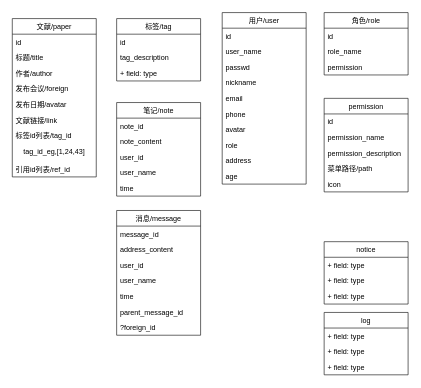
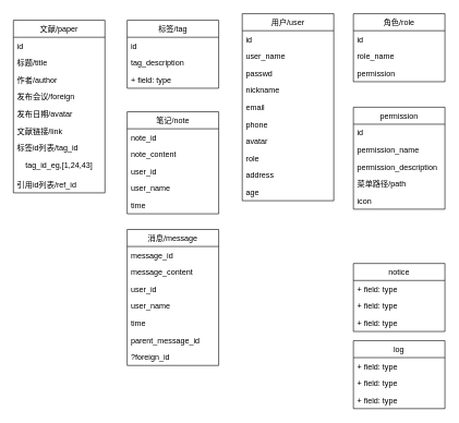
  <mxCell id="0" />
  <mxCell id="1" parent="0" />
  <mxCell id="2" value="文献/paper" style="swimlane;fontStyle=0;childLayout=stackLayout;horizontal=1;startSize=26;fillColor=none;horizontalStack=0;resizeParent=1;resizeParentMax=0;resizeLast=0;collapsible=1;marginBottom=0;" vertex="1" parent="1"><mxGeometry x="20" y="30" width="140" height="264" as="geometry" /></mxCell>
  <mxCell id="3" value="id" style="text;strokeColor=none;fillColor=none;align=left;verticalAlign=top;spacingLeft=4;spacingRight=4;overflow=hidden;rotatable=0;points=[[0,0.5],[1,0.5]];portConstraint=eastwest;" vertex="1" parent="2"><mxGeometry y="26" width="140" height="26" as="geometry" /></mxCell>
  <mxCell id="4" value="标题/title" style="text;strokeColor=none;fillColor=none;align=left;verticalAlign=top;spacingLeft=4;spacingRight=4;overflow=hidden;rotatable=0;points=[[0,0.5],[1,0.5]];portConstraint=eastwest;" vertex="1" parent="2"><mxGeometry y="52" width="140" height="26" as="geometry" /></mxCell>
  <mxCell id="5" value="作者/author" style="text;strokeColor=none;fillColor=none;align=left;verticalAlign=top;spacingLeft=4;spacingRight=4;overflow=hidden;rotatable=0;points=[[0,0.5],[1,0.5]];portConstraint=eastwest;" vertex="1" parent="2"><mxGeometry y="78" width="140" height="26" as="geometry" /></mxCell>
  <mxCell id="6" value="发布会议/foreign" style="text;strokeColor=none;fillColor=none;align=left;verticalAlign=top;spacingLeft=4;spacingRight=4;overflow=hidden;rotatable=0;points=[[0,0.5],[1,0.5]];portConstraint=eastwest;" vertex="1" parent="2"><mxGeometry y="104" width="140" height="26" as="geometry" /></mxCell>
  <mxCell id="7" value="发布日期/avatar" style="text;strokeColor=none;fillColor=none;align=left;verticalAlign=top;spacingLeft=4;spacingRight=4;overflow=hidden;rotatable=0;points=[[0,0.5],[1,0.5]];portConstraint=eastwest;" vertex="1" parent="2"><mxGeometry y="130" width="140" height="26" as="geometry" /></mxCell>
  <mxCell id="8" value="⽂献链接/link" style="text;strokeColor=none;fillColor=none;align=left;verticalAlign=top;spacingLeft=4;spacingRight=4;overflow=hidden;rotatable=0;points=[[0,0.5],[1,0.5]];portConstraint=eastwest;" vertex="1" parent="2"><mxGeometry y="156" width="140" height="26" as="geometry" /></mxCell>
  <mxCell id="9" value="标签id列表/tag_id" style="text;strokeColor=none;fillColor=none;align=left;verticalAlign=top;spacingLeft=4;spacingRight=4;overflow=hidden;rotatable=0;points=[[0,0.5],[1,0.5]];portConstraint=eastwest;" vertex="1" parent="2"><mxGeometry y="182" width="140" height="26" as="geometry" /></mxCell>
  <mxCell id="10" value="tag_id_eg,[1,24,43]" style="text;html=1;strokeColor=none;fillColor=none;align=center;verticalAlign=middle;whiteSpace=wrap;rounded=0;" vertex="1" parent="2"><mxGeometry y="208" width="140" height="30" as="geometry" /></mxCell>
  <mxCell id="11" value="引用id列表/ref_id" style="text;strokeColor=none;fillColor=none;align=left;verticalAlign=top;spacingLeft=4;spacingRight=4;overflow=hidden;rotatable=0;points=[[0,0.5],[1,0.5]];portConstraint=eastwest;" vertex="1" parent="2"><mxGeometry y="238" width="140" height="26" as="geometry" /></mxCell>
  <mxCell id="12" value="标签/tag" style="swimlane;fontStyle=0;childLayout=stackLayout;horizontal=1;startSize=26;fillColor=none;horizontalStack=0;resizeParent=1;resizeParentMax=0;resizeLast=0;collapsible=1;marginBottom=0;" vertex="1" parent="1"><mxGeometry x="194" y="30" width="140" height="104" as="geometry" /></mxCell>
  <mxCell id="13" value="id" style="text;strokeColor=none;fillColor=none;align=left;verticalAlign=top;spacingLeft=4;spacingRight=4;overflow=hidden;rotatable=0;points=[[0,0.5],[1,0.5]];portConstraint=eastwest;" vertex="1" parent="12"><mxGeometry y="26" width="140" height="26" as="geometry" /></mxCell>
  <mxCell id="14" value="tag_description" style="text;strokeColor=none;fillColor=none;align=left;verticalAlign=top;spacingLeft=4;spacingRight=4;overflow=hidden;rotatable=0;points=[[0,0.5],[1,0.5]];portConstraint=eastwest;" vertex="1" parent="12"><mxGeometry y="52" width="140" height="26" as="geometry" /></mxCell>
  <mxCell id="15" value="+ field: type" style="text;strokeColor=none;fillColor=none;align=left;verticalAlign=top;spacingLeft=4;spacingRight=4;overflow=hidden;rotatable=0;points=[[0,0.5],[1,0.5]];portConstraint=eastwest;" vertex="1" parent="12"><mxGeometry y="78" width="140" height="26" as="geometry" /></mxCell>
  <mxCell id="16" value="用户/user" style="swimlane;fontStyle=0;childLayout=stackLayout;horizontal=1;startSize=26;fillColor=none;horizontalStack=0;resizeParent=1;resizeParentMax=0;resizeLast=0;collapsible=1;marginBottom=0;" vertex="1" parent="1"><mxGeometry x="370" y="20" width="140" height="286" as="geometry" /></mxCell>
  <mxCell id="17" value="id" style="text;strokeColor=none;fillColor=none;align=left;verticalAlign=top;spacingLeft=4;spacingRight=4;overflow=hidden;rotatable=0;points=[[0,0.5],[1,0.5]];portConstraint=eastwest;" vertex="1" parent="16"><mxGeometry y="26" width="140" height="26" as="geometry" /></mxCell>
  <mxCell id="18" value="user_name" style="text;strokeColor=none;fillColor=none;align=left;verticalAlign=top;spacingLeft=4;spacingRight=4;overflow=hidden;rotatable=0;points=[[0,0.5],[1,0.5]];portConstraint=eastwest;" vertex="1" parent="16"><mxGeometry y="52" width="140" height="26" as="geometry" /></mxCell>
  <mxCell id="19" value="passwd" style="text;strokeColor=none;fillColor=none;align=left;verticalAlign=top;spacingLeft=4;spacingRight=4;overflow=hidden;rotatable=0;points=[[0,0.5],[1,0.5]];portConstraint=eastwest;" vertex="1" parent="16"><mxGeometry y="78" width="140" height="26" as="geometry" /></mxCell>
  <mxCell id="20" value="nickname" style="text;strokeColor=none;fillColor=none;align=left;verticalAlign=top;spacingLeft=4;spacingRight=4;overflow=hidden;rotatable=0;points=[[0,0.5],[1,0.5]];portConstraint=eastwest;" vertex="1" parent="16"><mxGeometry y="104" width="140" height="26" as="geometry" /></mxCell>
  <mxCell id="21" value="email" style="text;strokeColor=none;fillColor=none;align=left;verticalAlign=top;spacingLeft=4;spacingRight=4;overflow=hidden;rotatable=0;points=[[0,0.5],[1,0.5]];portConstraint=eastwest;" vertex="1" parent="16"><mxGeometry y="130" width="140" height="26" as="geometry" /></mxCell>
  <mxCell id="22" value="phone" style="text;strokeColor=none;fillColor=none;align=left;verticalAlign=top;spacingLeft=4;spacingRight=4;overflow=hidden;rotatable=0;points=[[0,0.5],[1,0.5]];portConstraint=eastwest;" vertex="1" parent="16"><mxGeometry y="156" width="140" height="26" as="geometry" /></mxCell>
  <mxCell id="23" value="avatar" style="text;strokeColor=none;fillColor=none;align=left;verticalAlign=top;spacingLeft=4;spacingRight=4;overflow=hidden;rotatable=0;points=[[0,0.5],[1,0.5]];portConstraint=eastwest;" vertex="1" parent="16"><mxGeometry y="182" width="140" height="26" as="geometry" /></mxCell>
  <mxCell id="24" value="role" style="text;strokeColor=none;fillColor=none;align=left;verticalAlign=top;spacingLeft=4;spacingRight=4;overflow=hidden;rotatable=0;points=[[0,0.5],[1,0.5]];portConstraint=eastwest;" vertex="1" parent="16"><mxGeometry y="208" width="140" height="26" as="geometry" /></mxCell>
  <mxCell id="25" value="address" style="text;strokeColor=none;fillColor=none;align=left;verticalAlign=top;spacingLeft=4;spacingRight=4;overflow=hidden;rotatable=0;points=[[0,0.5],[1,0.5]];portConstraint=eastwest;" vertex="1" parent="16"><mxGeometry y="234" width="140" height="26" as="geometry" /></mxCell>
  <mxCell id="26" value="age" style="text;strokeColor=none;fillColor=none;align=left;verticalAlign=top;spacingLeft=4;spacingRight=4;overflow=hidden;rotatable=0;points=[[0,0.5],[1,0.5]];portConstraint=eastwest;" vertex="1" parent="16"><mxGeometry y="260" width="140" height="26" as="geometry" /></mxCell>
  <mxCell id="27" value="角色/role" style="swimlane;fontStyle=0;childLayout=stackLayout;horizontal=1;startSize=26;fillColor=none;horizontalStack=0;resizeParent=1;resizeParentMax=0;resizeLast=0;collapsible=1;marginBottom=0;" vertex="1" parent="1"><mxGeometry x="540" y="20" width="140" height="104" as="geometry" /></mxCell>
  <mxCell id="28" value="id" style="text;strokeColor=none;fillColor=none;align=left;verticalAlign=top;spacingLeft=4;spacingRight=4;overflow=hidden;rotatable=0;points=[[0,0.5],[1,0.5]];portConstraint=eastwest;" vertex="1" parent="27"><mxGeometry y="26" width="140" height="26" as="geometry" /></mxCell>
  <mxCell id="29" value="role_name" style="text;strokeColor=none;fillColor=none;align=left;verticalAlign=top;spacingLeft=4;spacingRight=4;overflow=hidden;rotatable=0;points=[[0,0.5],[1,0.5]];portConstraint=eastwest;" vertex="1" parent="27"><mxGeometry y="52" width="140" height="26" as="geometry" /></mxCell>
  <mxCell id="30" value="permission" style="text;strokeColor=none;fillColor=none;align=left;verticalAlign=top;spacingLeft=4;spacingRight=4;overflow=hidden;rotatable=0;points=[[0,0.5],[1,0.5]];portConstraint=eastwest;" vertex="1" parent="27"><mxGeometry y="78" width="140" height="26" as="geometry" /></mxCell>
  <mxCell id="31" value="permission" style="swimlane;fontStyle=0;childLayout=stackLayout;horizontal=1;startSize=26;fillColor=none;horizontalStack=0;resizeParent=1;resizeParentMax=0;resizeLast=0;collapsible=1;marginBottom=0;" vertex="1" parent="1"><mxGeometry x="540" y="163" width="140" height="156" as="geometry" /></mxCell>
  <mxCell id="32" value="id" style="text;strokeColor=none;fillColor=none;align=left;verticalAlign=top;spacingLeft=4;spacingRight=4;overflow=hidden;rotatable=0;points=[[0,0.5],[1,0.5]];portConstraint=eastwest;" vertex="1" parent="31"><mxGeometry y="26" width="140" height="26" as="geometry" /></mxCell>
  <mxCell id="33" value="permission_name" style="text;strokeColor=none;fillColor=none;align=left;verticalAlign=top;spacingLeft=4;spacingRight=4;overflow=hidden;rotatable=0;points=[[0,0.5],[1,0.5]];portConstraint=eastwest;" vertex="1" parent="31"><mxGeometry y="52" width="140" height="26" as="geometry" /></mxCell>
  <mxCell id="34" value="permission_description" style="text;strokeColor=none;fillColor=none;align=left;verticalAlign=top;spacingLeft=4;spacingRight=4;overflow=hidden;rotatable=0;points=[[0,0.5],[1,0.5]];portConstraint=eastwest;" vertex="1" parent="31"><mxGeometry y="78" width="140" height="26" as="geometry" /></mxCell>
  <mxCell id="35" value="菜单路径/path" style="text;strokeColor=none;fillColor=none;align=left;verticalAlign=top;spacingLeft=4;spacingRight=4;overflow=hidden;rotatable=0;points=[[0,0.5],[1,0.5]];portConstraint=eastwest;" vertex="1" parent="31"><mxGeometry y="104" width="140" height="26" as="geometry" /></mxCell>
  <mxCell id="36" value="icon" style="text;strokeColor=none;fillColor=none;align=left;verticalAlign=top;spacingLeft=4;spacingRight=4;overflow=hidden;rotatable=0;points=[[0,0.5],[1,0.5]];portConstraint=eastwest;" vertex="1" parent="31"><mxGeometry y="130" width="140" height="26" as="geometry" /></mxCell>
  <mxCell id="37" value="笔记/note" style="swimlane;fontStyle=0;childLayout=stackLayout;horizontal=1;startSize=26;fillColor=none;horizontalStack=0;resizeParent=1;resizeParentMax=0;resizeLast=0;collapsible=1;marginBottom=0;" vertex="1" parent="1"><mxGeometry x="194" y="170" width="140" height="156" as="geometry" /></mxCell>
  <mxCell id="38" value="note_id" style="text;strokeColor=none;fillColor=none;align=left;verticalAlign=top;spacingLeft=4;spacingRight=4;overflow=hidden;rotatable=0;points=[[0,0.5],[1,0.5]];portConstraint=eastwest;" vertex="1" parent="37"><mxGeometry y="26" width="140" height="26" as="geometry" /></mxCell>
  <mxCell id="39" value="note_content" style="text;strokeColor=none;fillColor=none;align=left;verticalAlign=top;spacingLeft=4;spacingRight=4;overflow=hidden;rotatable=0;points=[[0,0.5],[1,0.5]];portConstraint=eastwest;" vertex="1" parent="37"><mxGeometry y="52" width="140" height="26" as="geometry" /></mxCell>
  <mxCell id="40" value="user_id" style="text;strokeColor=none;fillColor=none;align=left;verticalAlign=top;spacingLeft=4;spacingRight=4;overflow=hidden;rotatable=0;points=[[0,0.5],[1,0.5]];portConstraint=eastwest;" vertex="1" parent="37"><mxGeometry y="78" width="140" height="26" as="geometry" /></mxCell>
  <mxCell id="41" value="user_name" style="text;strokeColor=none;fillColor=none;align=left;verticalAlign=top;spacingLeft=4;spacingRight=4;overflow=hidden;rotatable=0;points=[[0,0.5],[1,0.5]];portConstraint=eastwest;" vertex="1" parent="37"><mxGeometry y="104" width="140" height="26" as="geometry" /></mxCell>
  <mxCell id="42" value="time" style="text;strokeColor=none;fillColor=none;align=left;verticalAlign=top;spacingLeft=4;spacingRight=4;overflow=hidden;rotatable=0;points=[[0,0.5],[1,0.5]];portConstraint=eastwest;" vertex="1" parent="37"><mxGeometry y="130" width="140" height="26" as="geometry" /></mxCell>
  <mxCell id="43" value="消息/message" style="swimlane;fontStyle=0;childLayout=stackLayout;horizontal=1;startSize=26;fillColor=none;horizontalStack=0;resizeParent=1;resizeParentMax=0;resizeLast=0;collapsible=1;marginBottom=0;" vertex="1" parent="1"><mxGeometry x="194" y="350" width="140" height="208" as="geometry" /></mxCell>
  <mxCell id="44" value="message_id" style="text;strokeColor=none;fillColor=none;align=left;verticalAlign=top;spacingLeft=4;spacingRight=4;overflow=hidden;rotatable=0;points=[[0,0.5],[1,0.5]];portConstraint=eastwest;" vertex="1" parent="43"><mxGeometry y="26" width="140" height="26" as="geometry" /></mxCell>
- <mxCell id="45" value="address_content" style="text;strokeColor=none;fillColor=none;align=left;verticalAlign=top;spacingLeft=4;spacingRight=4;overflow=hidden;rotatable=0;points=[[0,0.5],[1,0.5]];portConstraint=eastwest;" vertex="1" parent="43"><mxGeometry y="52" width="140" height="26" as="geometry" /></mxCell>
+ <mxCell id="45" value="message_content" style="text;strokeColor=none;fillColor=none;align=left;verticalAlign=top;spacingLeft=4;spacingRight=4;overflow=hidden;rotatable=0;points=[[0,0.5],[1,0.5]];portConstraint=eastwest;" vertex="1" parent="43"><mxGeometry y="52" width="140" height="26" as="geometry" /></mxCell>
  <mxCell id="46" value="user_id" style="text;strokeColor=none;fillColor=none;align=left;verticalAlign=top;spacingLeft=4;spacingRight=4;overflow=hidden;rotatable=0;points=[[0,0.5],[1,0.5]];portConstraint=eastwest;" vertex="1" parent="43"><mxGeometry y="78" width="140" height="26" as="geometry" /></mxCell>
  <mxCell id="47" value="user_name" style="text;strokeColor=none;fillColor=none;align=left;verticalAlign=top;spacingLeft=4;spacingRight=4;overflow=hidden;rotatable=0;points=[[0,0.5],[1,0.5]];portConstraint=eastwest;" vertex="1" parent="43"><mxGeometry y="104" width="140" height="26" as="geometry" /></mxCell>
  <mxCell id="48" value="time" style="text;strokeColor=none;fillColor=none;align=left;verticalAlign=top;spacingLeft=4;spacingRight=4;overflow=hidden;rotatable=0;points=[[0,0.5],[1,0.5]];portConstraint=eastwest;" vertex="1" parent="43"><mxGeometry y="130" width="140" height="26" as="geometry" /></mxCell>
  <mxCell id="49" value="parent_message_id" style="text;strokeColor=none;fillColor=none;align=left;verticalAlign=top;spacingLeft=4;spacingRight=4;overflow=hidden;rotatable=0;points=[[0,0.5],[1,0.5]];portConstraint=eastwest;" vertex="1" parent="43"><mxGeometry y="156" width="140" height="26" as="geometry" /></mxCell>
  <mxCell id="50" value="?foreign_id" style="text;strokeColor=none;fillColor=none;align=left;verticalAlign=top;spacingLeft=4;spacingRight=4;overflow=hidden;rotatable=0;points=[[0,0.5],[1,0.5]];portConstraint=eastwest;" vertex="1" parent="43"><mxGeometry y="182" width="140" height="26" as="geometry" /></mxCell>
  <mxCell id="51" value="notice" style="swimlane;fontStyle=0;childLayout=stackLayout;horizontal=1;startSize=26;fillColor=none;horizontalStack=0;resizeParent=1;resizeParentMax=0;resizeLast=0;collapsible=1;marginBottom=0;" vertex="1" parent="1"><mxGeometry x="540" y="402" width="140" height="104" as="geometry" /></mxCell>
  <mxCell id="52" value="+ field: type" style="text;strokeColor=none;fillColor=none;align=left;verticalAlign=top;spacingLeft=4;spacingRight=4;overflow=hidden;rotatable=0;points=[[0,0.5],[1,0.5]];portConstraint=eastwest;" vertex="1" parent="51"><mxGeometry y="26" width="140" height="26" as="geometry" /></mxCell>
  <mxCell id="53" value="+ field: type" style="text;strokeColor=none;fillColor=none;align=left;verticalAlign=top;spacingLeft=4;spacingRight=4;overflow=hidden;rotatable=0;points=[[0,0.5],[1,0.5]];portConstraint=eastwest;" vertex="1" parent="51"><mxGeometry y="52" width="140" height="26" as="geometry" /></mxCell>
  <mxCell id="54" value="+ field: type" style="text;strokeColor=none;fillColor=none;align=left;verticalAlign=top;spacingLeft=4;spacingRight=4;overflow=hidden;rotatable=0;points=[[0,0.5],[1,0.5]];portConstraint=eastwest;" vertex="1" parent="51"><mxGeometry y="78" width="140" height="26" as="geometry" /></mxCell>
  <mxCell id="55" value="log" style="swimlane;fontStyle=0;childLayout=stackLayout;horizontal=1;startSize=26;fillColor=none;horizontalStack=0;resizeParent=1;resizeParentMax=0;resizeLast=0;collapsible=1;marginBottom=0;" vertex="1" parent="1"><mxGeometry x="540" y="520" width="140" height="104" as="geometry" /></mxCell>
  <mxCell id="56" value="+ field: type" style="text;strokeColor=none;fillColor=none;align=left;verticalAlign=top;spacingLeft=4;spacingRight=4;overflow=hidden;rotatable=0;points=[[0,0.5],[1,0.5]];portConstraint=eastwest;" vertex="1" parent="55"><mxGeometry y="26" width="140" height="26" as="geometry" /></mxCell>
  <mxCell id="57" value="+ field: type" style="text;strokeColor=none;fillColor=none;align=left;verticalAlign=top;spacingLeft=4;spacingRight=4;overflow=hidden;rotatable=0;points=[[0,0.5],[1,0.5]];portConstraint=eastwest;" vertex="1" parent="55"><mxGeometry y="52" width="140" height="26" as="geometry" /></mxCell>
  <mxCell id="58" value="+ field: type" style="text;strokeColor=none;fillColor=none;align=left;verticalAlign=top;spacingLeft=4;spacingRight=4;overflow=hidden;rotatable=0;points=[[0,0.5],[1,0.5]];portConstraint=eastwest;" vertex="1" parent="55"><mxGeometry y="78" width="140" height="26" as="geometry" /></mxCell>
